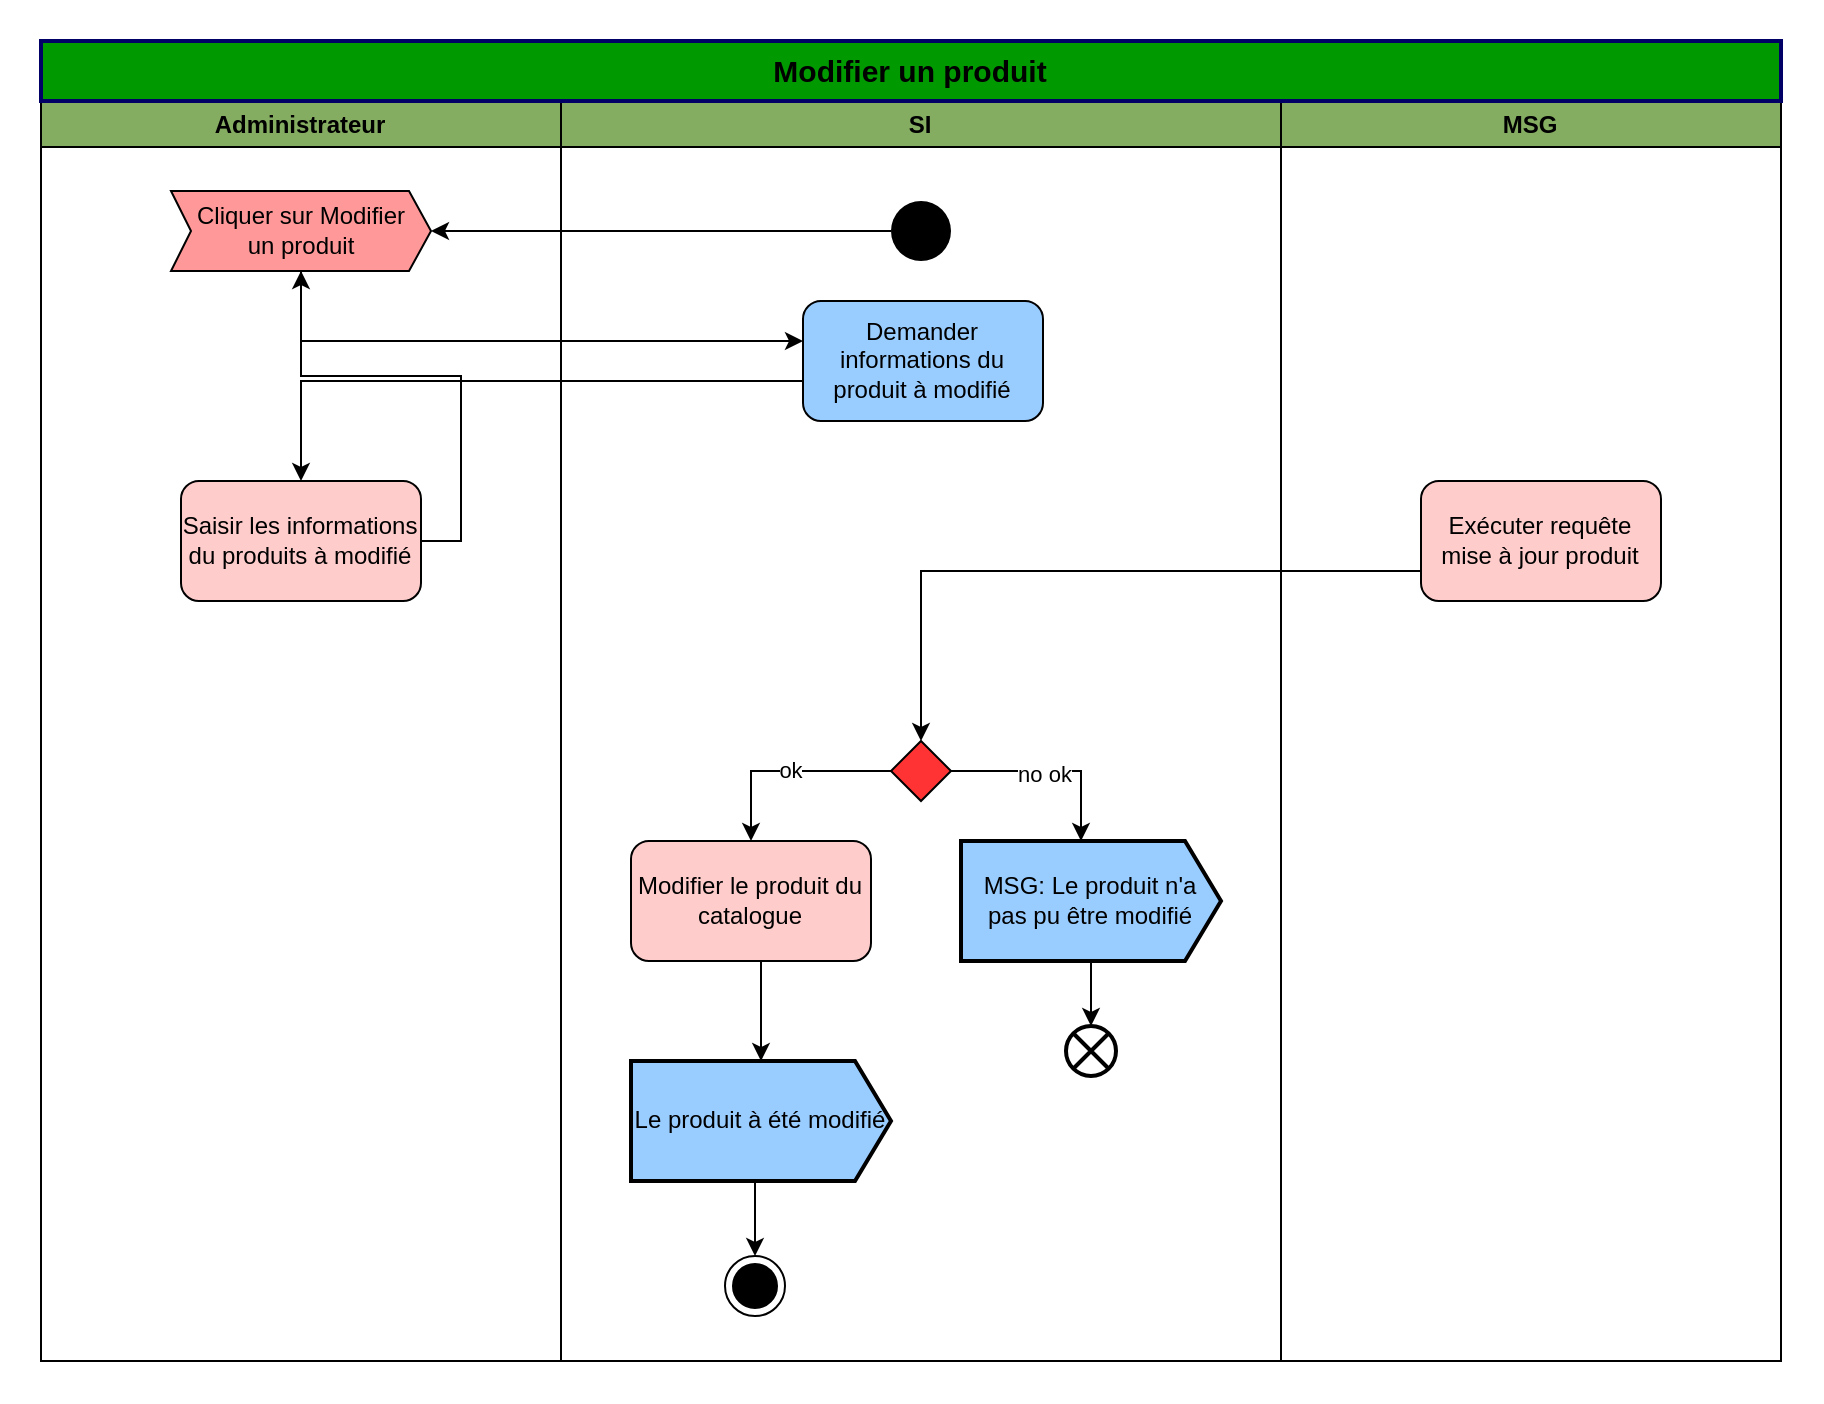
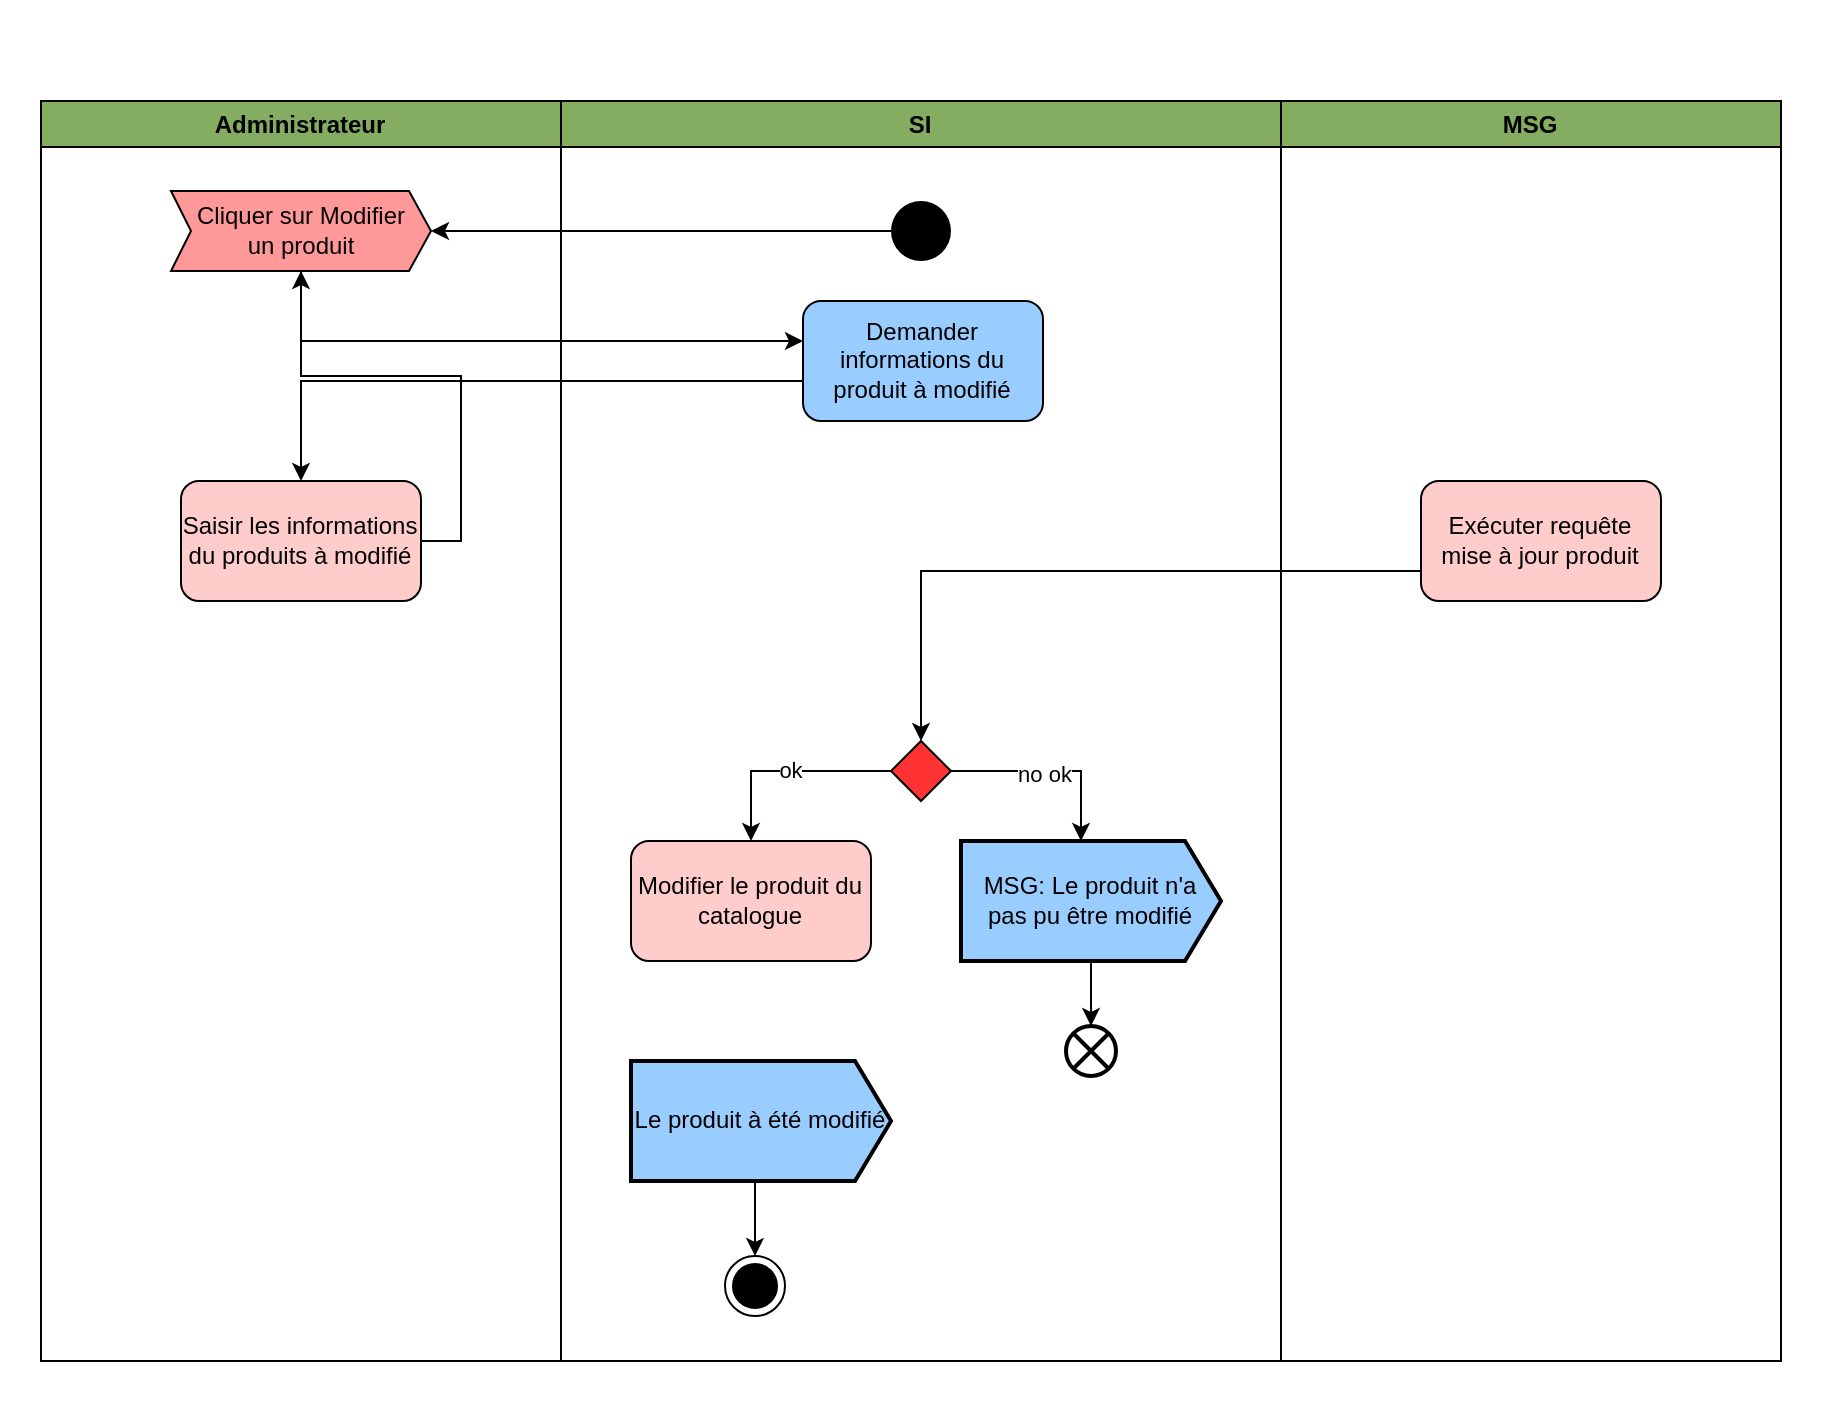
  <mxCell id="0" />
  <mxCell id="1" parent="0" />
  <mxCell id="2" value="Administrateur" style="swimlane;fillColor=#85AD61;startSize=23;" vertex="1" parent="1"><mxGeometry x="20" y="50" width="260" height="630" as="geometry" /></mxCell>
  <mxCell id="3" value="&lt;br&gt;Cliquer sur Modifier&lt;br&gt;un produit&lt;br&gt;&amp;nbsp;" style="html=1;shadow=0;dashed=0;align=center;verticalAlign=middle;shape=mxgraph.arrows2.arrow;dy=0;dx=11;notch=10;fillColor=#FF9999;" vertex="1" parent="2"><mxGeometry x="65" y="45" width="130" height="40" as="geometry" /></mxCell>
  <mxCell id="4" value="Saisir les informations du produits à modifié" style="rounded=1;whiteSpace=wrap;html=1;fillColor=#FFCCCC;" vertex="1" parent="2"><mxGeometry x="70" y="190" width="120" height="60" as="geometry" /></mxCell>
  <mxCell id="5" value="SI" style="swimlane;strokeColor=#000000;fillColor=#85AD61;" vertex="1" parent="1"><mxGeometry x="280" y="50" width="360" height="630" as="geometry" /></mxCell>
  <mxCell id="6" value="" style="ellipse;fillColor=#000000;strokeColor=none;" vertex="1" parent="5"><mxGeometry x="165" y="50" width="30" height="30" as="geometry" /></mxCell>
  <mxCell id="7" value="Demander informations du produit à modifié" style="rounded=1;whiteSpace=wrap;html=1;fillColor=#99ccff;" vertex="1" parent="5"><mxGeometry x="121" y="100" width="120" height="60" as="geometry" /></mxCell>
  <mxCell id="8" style="edgeStyle=orthogonalEdgeStyle;rounded=0;orthogonalLoop=1;jettySize=auto;html=1;exitX=1;exitY=1;exitDx=0;exitDy=0;entryX=0.5;entryY=0;entryDx=0;entryDy=0;" edge="1" parent="5" source="12"><mxGeometry relative="1" as="geometry"><Array as="points"><mxPoint x="188" y="335" /><mxPoint x="260" y="335" /></Array><mxPoint x="260" y="370" as="targetPoint" /></mxGeometry></mxCell>
  <mxCell id="9" value="no ok" style="edgeLabel;html=1;align=center;verticalAlign=middle;resizable=0;points=[];" vertex="1" connectable="0" parent="8"><mxGeometry x="0.061" y="-1" relative="1" as="geometry"><mxPoint as="offset" /></mxGeometry></mxCell>
  <mxCell id="10" style="edgeStyle=orthogonalEdgeStyle;rounded=0;orthogonalLoop=1;jettySize=auto;html=1;exitX=0;exitY=0.5;exitDx=0;exitDy=0;entryX=0.5;entryY=0;entryDx=0;entryDy=0;" edge="1" parent="5" source="12" target="20"><mxGeometry relative="1" as="geometry" /></mxCell>
  <mxCell id="11" value="ok" style="edgeLabel;html=1;align=center;verticalAlign=middle;resizable=0;points=[];" vertex="1" connectable="0" parent="10"><mxGeometry x="-0.029" y="-1" relative="1" as="geometry"><mxPoint as="offset" /></mxGeometry></mxCell>
  <mxCell id="12" value="" style="rhombus;fillColor=#FF3333;" vertex="1" parent="5"><mxGeometry x="165" y="320" width="30" height="30" as="geometry" /></mxCell>
  <mxCell id="13" value="" style="ellipse;html=1;shape=endState;fillColor=#000000;strokeColor=#000000;" vertex="1" parent="5"><mxGeometry x="82" y="577.5" width="30" height="30" as="geometry" /></mxCell>
  <mxCell id="14" style="edgeStyle=orthogonalEdgeStyle;rounded=0;orthogonalLoop=1;jettySize=auto;html=1;exitX=0.5;exitY=1;exitDx=0;exitDy=0;exitPerimeter=0;entryX=0.5;entryY=0;entryDx=0;entryDy=0;" edge="1" parent="5" source="15" target="13"><mxGeometry relative="1" as="geometry" /></mxCell>
  <mxCell id="15" value="Le produit à été modifié" style="html=1;shape=mxgraph.sysml.sendSigAct;strokeWidth=2;whiteSpace=wrap;align=center;fillColor=#99CCFF;" vertex="1" parent="5"><mxGeometry x="35" y="480" width="130" height="60" as="geometry" /></mxCell>
  <mxCell id="16" style="edgeStyle=orthogonalEdgeStyle;rounded=0;orthogonalLoop=1;jettySize=auto;html=1;exitX=0.5;exitY=1;exitDx=0;exitDy=0;exitPerimeter=0;entryX=0.5;entryY=0;entryDx=0;entryDy=0;entryPerimeter=0;" edge="1" parent="5" source="17" target="18"><mxGeometry relative="1" as="geometry" /></mxCell>
  <mxCell id="17" value="&lt;span&gt;MSG: Le produit n'a pas pu être modifié&lt;/span&gt;" style="html=1;shape=mxgraph.sysml.sendSigAct;strokeWidth=2;whiteSpace=wrap;align=center;fillColor=#99CCFF;" vertex="1" parent="5"><mxGeometry x="200" y="370" width="130" height="60" as="geometry" /></mxCell>
  <mxCell id="18" value="" style="html=1;shape=mxgraph.sysml.flowFinal;strokeWidth=2;verticalLabelPosition=bottom;verticalAlignment=top;" vertex="1" parent="5"><mxGeometry x="252.5" y="462.5" width="25" height="25" as="geometry" /></mxCell>
- <mxCell id="19" style="edgeStyle=orthogonalEdgeStyle;rounded=0;orthogonalLoop=1;jettySize=auto;html=1;exitX=0.5;exitY=1;exitDx=0;exitDy=0;entryX=0.5;entryY=0;entryDx=0;entryDy=0;entryPerimeter=0;" edge="1" parent="5" source="20" target="15"><mxGeometry relative="1" as="geometry"><Array as="points"><mxPoint x="100" y="430" /></Array></mxGeometry></mxCell>
  <mxCell id="20" value="Modifier le produit du catalogue" style="rounded=1;whiteSpace=wrap;html=1;fillColor=#FFCCCC;" vertex="1" parent="5"><mxGeometry x="35" y="370" width="120" height="60" as="geometry" /></mxCell>
  <mxCell id="21" value="MSG" style="swimlane;fillColor=#85AD61;" vertex="1" parent="1"><mxGeometry x="640" y="50" width="250" height="630" as="geometry" /></mxCell>
  <mxCell id="22" value="Exécuter requête mise à jour produit" style="rounded=1;whiteSpace=wrap;html=1;fillColor=#FFCCCC;" vertex="1" parent="21"><mxGeometry x="70" y="190" width="120" height="60" as="geometry" /></mxCell>
  <mxCell id="23" style="edgeStyle=orthogonalEdgeStyle;rounded=0;orthogonalLoop=1;jettySize=auto;html=1;exitX=0;exitY=0.5;exitDx=0;exitDy=0;entryX=1;entryY=0.5;entryDx=0;entryDy=0;entryPerimeter=0;" edge="1" parent="1" source="6" target="3"><mxGeometry relative="1" as="geometry" /></mxCell>
  <mxCell id="24" style="edgeStyle=orthogonalEdgeStyle;rounded=0;orthogonalLoop=1;jettySize=auto;html=1;exitX=0;exitY=0;exitDx=119;exitDy=40;exitPerimeter=0;" edge="1" parent="1" source="3"><mxGeometry relative="1" as="geometry"><mxPoint x="401" y="170" as="targetPoint" /><Array as="points"><mxPoint x="150" y="135" /><mxPoint x="150" y="170" /></Array></mxGeometry></mxCell>
  <mxCell id="25" style="edgeStyle=orthogonalEdgeStyle;rounded=0;orthogonalLoop=1;jettySize=auto;html=1;exitX=0;exitY=0.75;exitDx=0;exitDy=0;" edge="1" parent="1" source="7" target="4"><mxGeometry relative="1" as="geometry"><Array as="points"><mxPoint x="401" y="190" /><mxPoint x="150" y="190" /></Array></mxGeometry></mxCell>
- <mxCell id="26" value="&lt;font style=&quot;font-size: 15px&quot;&gt;&lt;b&gt;Modifier un produit&lt;/b&gt;&lt;/font&gt;" style="rounded=0;whiteSpace=wrap;html=1;fillColor=#009900;strokeWidth=2;strokeColor=#000066;" vertex="1" parent="1"><mxGeometry x="20" y="20" width="870" height="30" as="geometry" /></mxCell>
  <mxCell id="27" style="edgeStyle=orthogonalEdgeStyle;rounded=0;orthogonalLoop=1;jettySize=auto;html=1;exitX=0;exitY=0.75;exitDx=0;exitDy=0;entryX=0.5;entryY=0;entryDx=0;entryDy=0;" edge="1" parent="1" source="22" target="12"><mxGeometry relative="1" as="geometry"><mxPoint x="460" y="300" as="sourcePoint" /></mxGeometry></mxCell>
  <mxCell id="28" style="edgeStyle=orthogonalEdgeStyle;rounded=0;orthogonalLoop=1;jettySize=auto;html=1;exitX=1;exitY=0.5;exitDx=0;exitDy=0;" edge="1" parent="1" source="4" target="3"><mxGeometry relative="1" as="geometry" /></mxCell>
